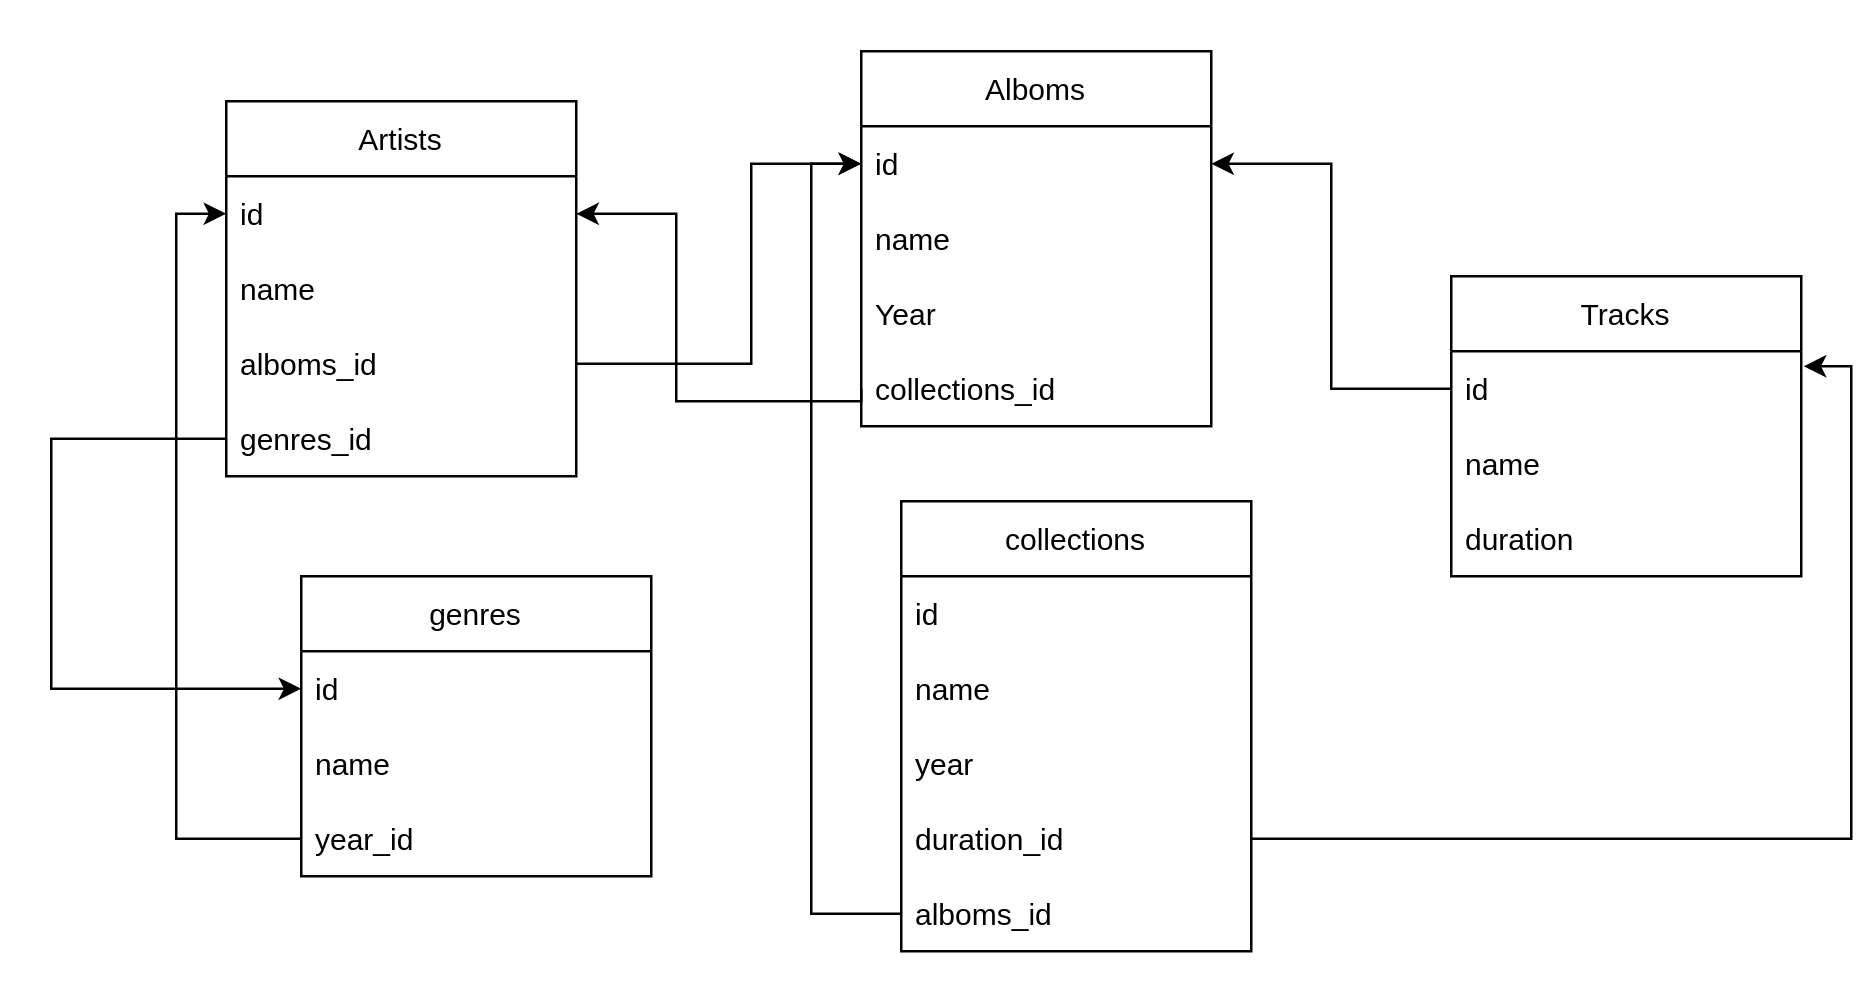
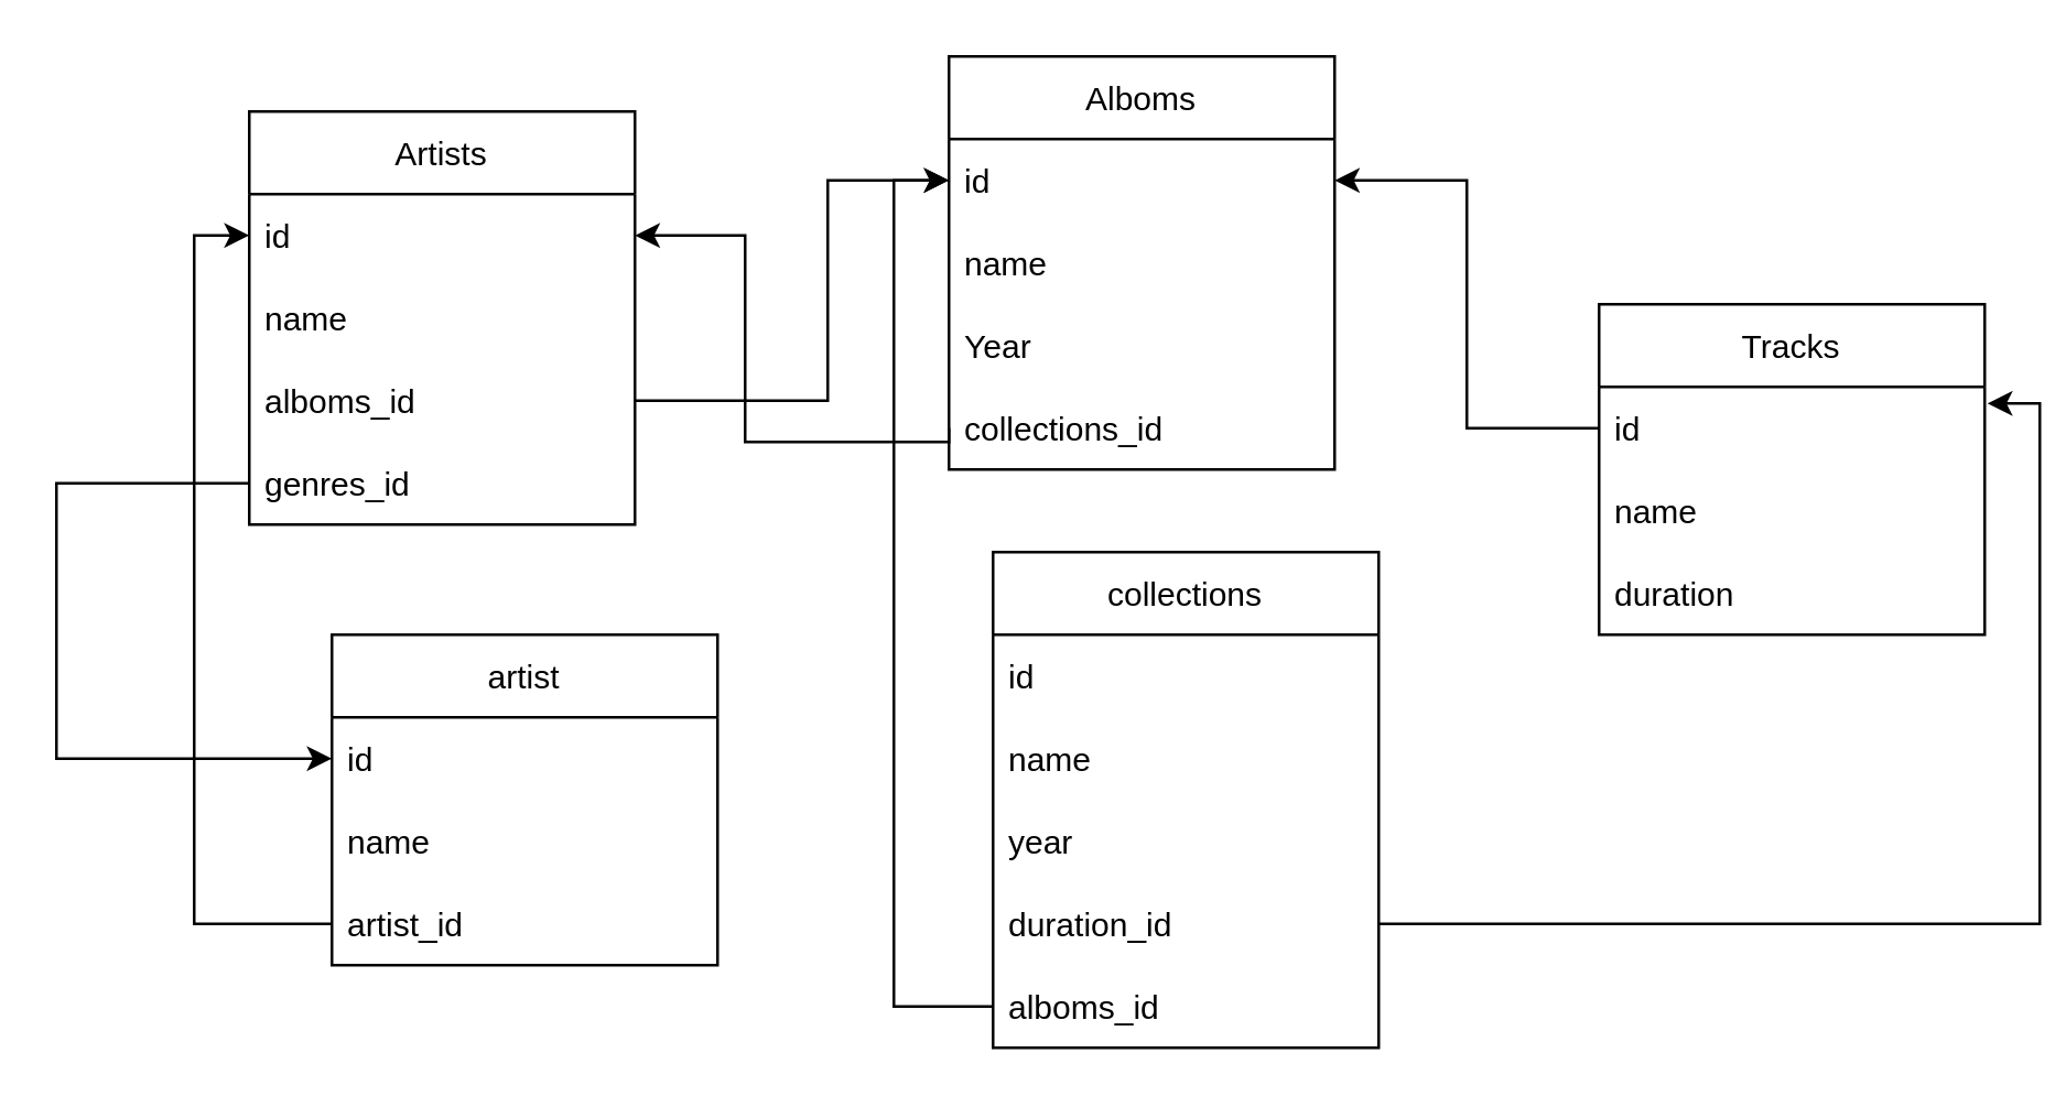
  <mxCell id="0" />
  <mxCell id="1" parent="0" />
  <mxCell id="2" value="Alboms" style="swimlane;fontStyle=0;childLayout=stackLayout;horizontal=1;startSize=30;horizontalStack=0;resizeParent=1;resizeParentMax=0;resizeLast=0;collapsible=1;marginBottom=0;" parent="1" vertex="1"><mxGeometry x="344" y="20" width="140" height="150" as="geometry" /></mxCell>
  <mxCell id="3" value="id" style="text;strokeColor=none;fillColor=none;align=left;verticalAlign=middle;spacingLeft=4;spacingRight=4;overflow=hidden;points=[[0,0.5],[1,0.5]];portConstraint=eastwest;rotatable=0;" parent="2" vertex="1"><mxGeometry y="30" width="140" height="30" as="geometry" /></mxCell>
  <mxCell id="4" value="name" style="text;strokeColor=none;fillColor=none;align=left;verticalAlign=middle;spacingLeft=4;spacingRight=4;overflow=hidden;points=[[0,0.5],[1,0.5]];portConstraint=eastwest;rotatable=0;" parent="2" vertex="1"><mxGeometry y="60" width="140" height="30" as="geometry" /></mxCell>
  <mxCell id="5" value="Year" style="text;strokeColor=none;fillColor=none;align=left;verticalAlign=middle;spacingLeft=4;spacingRight=4;overflow=hidden;points=[[0,0.5],[1,0.5]];portConstraint=eastwest;rotatable=0;" parent="2" vertex="1"><mxGeometry y="90" width="140" height="30" as="geometry" /></mxCell>
  <mxCell id="6" value="collections_id" style="text;strokeColor=none;fillColor=none;align=left;verticalAlign=middle;spacingLeft=4;spacingRight=4;overflow=hidden;points=[[0,0.5],[1,0.5]];portConstraint=eastwest;rotatable=0;" parent="2" vertex="1"><mxGeometry y="120" width="140" height="30" as="geometry" /></mxCell>
  <mxCell id="7" value="Artists" style="swimlane;fontStyle=0;childLayout=stackLayout;horizontal=1;startSize=30;horizontalStack=0;resizeParent=1;resizeParentMax=0;resizeLast=0;collapsible=1;marginBottom=0;" parent="1" vertex="1"><mxGeometry x="90" y="40" width="140" height="150" as="geometry" /></mxCell>
  <mxCell id="8" value="id" style="text;strokeColor=none;fillColor=none;align=left;verticalAlign=middle;spacingLeft=4;spacingRight=4;overflow=hidden;points=[[0,0.5],[1,0.5]];portConstraint=eastwest;rotatable=0;" parent="7" vertex="1"><mxGeometry y="30" width="140" height="30" as="geometry" /></mxCell>
  <mxCell id="9" value="name" style="text;strokeColor=none;fillColor=none;align=left;verticalAlign=middle;spacingLeft=4;spacingRight=4;overflow=hidden;points=[[0,0.5],[1,0.5]];portConstraint=eastwest;rotatable=0;" parent="7" vertex="1"><mxGeometry y="60" width="140" height="30" as="geometry" /></mxCell>
  <mxCell id="10" value="alboms_id" style="text;strokeColor=none;fillColor=none;align=left;verticalAlign=middle;spacingLeft=4;spacingRight=4;overflow=hidden;points=[[0,0.5],[1,0.5]];portConstraint=eastwest;rotatable=0;" parent="7" vertex="1"><mxGeometry y="90" width="140" height="30" as="geometry" /></mxCell>
  <mxCell id="11" value="genres_id" style="text;strokeColor=none;fillColor=none;align=left;verticalAlign=middle;spacingLeft=4;spacingRight=4;overflow=hidden;points=[[0,0.5],[1,0.5]];portConstraint=eastwest;rotatable=0;" vertex="1" parent="7"><mxGeometry y="120" width="140" height="30" as="geometry" /></mxCell>
  <mxCell id="12" value="Tracks" style="swimlane;fontStyle=0;childLayout=stackLayout;horizontal=1;startSize=30;horizontalStack=0;resizeParent=1;resizeParentMax=0;resizeLast=0;collapsible=1;marginBottom=0;" parent="1" vertex="1"><mxGeometry x="580" y="110" width="140" height="120" as="geometry" /></mxCell>
  <mxCell id="13" value="id" style="text;strokeColor=none;fillColor=none;align=left;verticalAlign=middle;spacingLeft=4;spacingRight=4;overflow=hidden;points=[[0,0.5],[1,0.5]];portConstraint=eastwest;rotatable=0;" parent="12" vertex="1"><mxGeometry y="30" width="140" height="30" as="geometry" /></mxCell>
  <mxCell id="14" value="name" style="text;strokeColor=none;fillColor=none;align=left;verticalAlign=middle;spacingLeft=4;spacingRight=4;overflow=hidden;points=[[0,0.5],[1,0.5]];portConstraint=eastwest;rotatable=0;" parent="12" vertex="1"><mxGeometry y="60" width="140" height="30" as="geometry" /></mxCell>
  <mxCell id="15" value="duration" style="text;strokeColor=none;fillColor=none;align=left;verticalAlign=middle;spacingLeft=4;spacingRight=4;overflow=hidden;points=[[0,0.5],[1,0.5]];portConstraint=eastwest;rotatable=0;" parent="12" vertex="1"><mxGeometry y="90" width="140" height="30" as="geometry" /></mxCell>
- <mxCell id="16" value="genres" style="swimlane;fontStyle=0;childLayout=stackLayout;horizontal=1;startSize=30;horizontalStack=0;resizeParent=1;resizeParentMax=0;resizeLast=0;collapsible=1;marginBottom=0;" parent="1" vertex="1"><mxGeometry x="120" y="230" width="140" height="120" as="geometry" /></mxCell>
+ <mxCell id="16" value="artist" style="swimlane;fontStyle=0;childLayout=stackLayout;horizontal=1;startSize=30;horizontalStack=0;resizeParent=1;resizeParentMax=0;resizeLast=0;collapsible=1;marginBottom=0;" parent="1" vertex="1"><mxGeometry x="120" y="230" width="140" height="120" as="geometry" /></mxCell>
  <mxCell id="17" value="id" style="text;strokeColor=none;fillColor=none;align=left;verticalAlign=middle;spacingLeft=4;spacingRight=4;overflow=hidden;points=[[0,0.5],[1,0.5]];portConstraint=eastwest;rotatable=0;" parent="16" vertex="1"><mxGeometry y="30" width="140" height="30" as="geometry" /></mxCell>
  <mxCell id="18" value="name" style="text;strokeColor=none;fillColor=none;align=left;verticalAlign=middle;spacingLeft=4;spacingRight=4;overflow=hidden;points=[[0,0.5],[1,0.5]];portConstraint=eastwest;rotatable=0;" parent="16" vertex="1"><mxGeometry y="60" width="140" height="30" as="geometry" /></mxCell>
- <mxCell id="19" value="year_id" style="text;strokeColor=none;fillColor=none;align=left;verticalAlign=middle;spacingLeft=4;spacingRight=4;overflow=hidden;points=[[0,0.5],[1,0.5]];portConstraint=eastwest;rotatable=0;" parent="16" vertex="1"><mxGeometry y="90" width="140" height="30" as="geometry" /></mxCell>
+ <mxCell id="19" value="artist_id" style="text;strokeColor=none;fillColor=none;align=left;verticalAlign=middle;spacingLeft=4;spacingRight=4;overflow=hidden;points=[[0,0.5],[1,0.5]];portConstraint=eastwest;rotatable=0;" parent="16" vertex="1"><mxGeometry y="90" width="140" height="30" as="geometry" /></mxCell>
  <mxCell id="20" style="edgeStyle=orthogonalEdgeStyle;rounded=0;orthogonalLoop=1;jettySize=auto;html=1;exitX=0;exitY=0.5;exitDx=0;exitDy=0;entryX=1;entryY=0.5;entryDx=0;entryDy=0;" parent="1" source="13" target="3" edge="1"><mxGeometry relative="1" as="geometry" /></mxCell>
  <mxCell id="21" style="edgeStyle=orthogonalEdgeStyle;rounded=0;orthogonalLoop=1;jettySize=auto;html=1;exitX=1;exitY=0.5;exitDx=0;exitDy=0;entryX=0;entryY=0.5;entryDx=0;entryDy=0;" parent="1" source="10" target="3" edge="1"><mxGeometry relative="1" as="geometry"><Array as="points"><mxPoint x="300" y="145" /><mxPoint x="300" y="65" /></Array></mxGeometry></mxCell>
  <mxCell id="22" style="edgeStyle=orthogonalEdgeStyle;rounded=0;orthogonalLoop=1;jettySize=auto;html=1;exitX=0;exitY=0.5;exitDx=0;exitDy=0;entryX=1;entryY=0.5;entryDx=0;entryDy=0;" parent="1" source="6" target="8" edge="1"><mxGeometry relative="1" as="geometry"><Array as="points"><mxPoint x="344" y="160" /><mxPoint x="270" y="160" /><mxPoint x="270" y="85" /></Array></mxGeometry></mxCell>
  <mxCell id="23" style="edgeStyle=orthogonalEdgeStyle;rounded=0;orthogonalLoop=1;jettySize=auto;html=1;exitX=0;exitY=0.5;exitDx=0;exitDy=0;entryX=0;entryY=0.5;entryDx=0;entryDy=0;" parent="1" source="19" target="8" edge="1"><mxGeometry relative="1" as="geometry" /></mxCell>
  <mxCell id="24" value="collections" style="swimlane;fontStyle=0;childLayout=stackLayout;horizontal=1;startSize=30;horizontalStack=0;resizeParent=1;resizeParentMax=0;resizeLast=0;collapsible=1;marginBottom=0;" parent="1" vertex="1"><mxGeometry x="360" y="200" width="140" height="180" as="geometry" /></mxCell>
  <mxCell id="25" value="id" style="text;strokeColor=none;fillColor=none;align=left;verticalAlign=middle;spacingLeft=4;spacingRight=4;overflow=hidden;points=[[0,0.5],[1,0.5]];portConstraint=eastwest;rotatable=0;" parent="24" vertex="1"><mxGeometry y="30" width="140" height="30" as="geometry" /></mxCell>
  <mxCell id="26" value="name" style="text;strokeColor=none;fillColor=none;align=left;verticalAlign=middle;spacingLeft=4;spacingRight=4;overflow=hidden;points=[[0,0.5],[1,0.5]];portConstraint=eastwest;rotatable=0;" parent="24" vertex="1"><mxGeometry y="60" width="140" height="30" as="geometry" /></mxCell>
  <mxCell id="27" value="year" style="text;strokeColor=none;fillColor=none;align=left;verticalAlign=middle;spacingLeft=4;spacingRight=4;overflow=hidden;points=[[0,0.5],[1,0.5]];portConstraint=eastwest;rotatable=0;" parent="24" vertex="1"><mxGeometry y="90" width="140" height="30" as="geometry" /></mxCell>
  <mxCell id="28" value="duration_id" style="text;strokeColor=none;fillColor=none;align=left;verticalAlign=middle;spacingLeft=4;spacingRight=4;overflow=hidden;points=[[0,0.5],[1,0.5]];portConstraint=eastwest;rotatable=0;" parent="24" vertex="1"><mxGeometry y="120" width="140" height="30" as="geometry" /></mxCell>
  <mxCell id="29" value="alboms_id" style="text;strokeColor=none;fillColor=none;align=left;verticalAlign=middle;spacingLeft=4;spacingRight=4;overflow=hidden;points=[[0,0.5],[1,0.5]];portConstraint=eastwest;rotatable=0;" parent="24" vertex="1"><mxGeometry y="150" width="140" height="30" as="geometry" /></mxCell>
  <mxCell id="30" style="edgeStyle=orthogonalEdgeStyle;rounded=0;orthogonalLoop=1;jettySize=auto;html=1;exitX=1;exitY=0.5;exitDx=0;exitDy=0;entryX=1.007;entryY=0.2;entryDx=0;entryDy=0;entryPerimeter=0;" parent="1" source="28" target="13" edge="1"><mxGeometry relative="1" as="geometry" /></mxCell>
  <mxCell id="31" style="edgeStyle=orthogonalEdgeStyle;rounded=0;orthogonalLoop=1;jettySize=auto;html=1;exitX=0;exitY=0.5;exitDx=0;exitDy=0;entryX=0;entryY=0.5;entryDx=0;entryDy=0;" parent="1" source="29" target="3" edge="1"><mxGeometry relative="1" as="geometry" /></mxCell>
  <mxCell id="32" style="edgeStyle=orthogonalEdgeStyle;rounded=0;orthogonalLoop=1;jettySize=auto;html=1;exitX=0;exitY=0.5;exitDx=0;exitDy=0;entryX=0;entryY=0.5;entryDx=0;entryDy=0;" edge="1" parent="1" source="11" target="17"><mxGeometry relative="1" as="geometry"><Array as="points"><mxPoint x="20" y="175" /><mxPoint x="20" y="275" /></Array></mxGeometry></mxCell>
